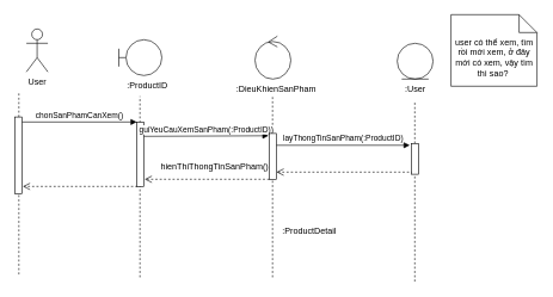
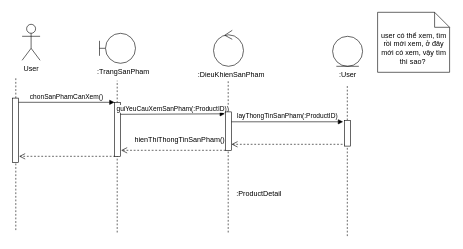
  <mxCell id="0" />
  <mxCell id="1" parent="0" />
  <mxCell id="2" value="User" style="shape=umlActor;verticalLabelPosition=bottom;verticalAlign=top;html=1;outlineConnect=0;" vertex="1" parent="1"><mxGeometry x="36" y="40" width="30" height="60" as="geometry" /></mxCell>
  <mxCell id="3" value="" style="shape=umlBoundary;whiteSpace=wrap;html=1;" vertex="1" parent="1"><mxGeometry x="165" y="55" width="60" height="50" as="geometry" /></mxCell>
  <mxCell id="4" value="" style="ellipse;shape=umlControl;whiteSpace=wrap;html=1;" vertex="1" parent="1"><mxGeometry x="355" y="50" width="50" height="60" as="geometry" /></mxCell>
  <mxCell id="5" value="" style="ellipse;shape=umlEntity;whiteSpace=wrap;html=1;" vertex="1" parent="1"><mxGeometry x="553.5" y="60" width="50" height="50" as="geometry" /></mxCell>
- <mxCell id="6" value=":ProductID" style="text;html=1;strokeColor=none;fillColor=none;align=center;verticalAlign=middle;whiteSpace=wrap;rounded=0;" vertex="1" parent="1"><mxGeometry x="155" y="110" width="100" height="20" as="geometry" /></mxCell>
+ <mxCell id="6" value=":TrangSanPham" style="text;html=1;strokeColor=none;fillColor=none;align=center;verticalAlign=middle;whiteSpace=wrap;rounded=0;" vertex="1" parent="1"><mxGeometry x="155" y="110" width="100" height="20" as="geometry" /></mxCell>
  <mxCell id="7" value=":User" style="text;html=1;strokeColor=none;fillColor=none;align=center;verticalAlign=middle;whiteSpace=wrap;rounded=0;" vertex="1" parent="1"><mxGeometry x="528.5" y="114" width="100" height="20" as="geometry" /></mxCell>
  <mxCell id="8" value=":DieuKhienSanPham" style="text;html=1;strokeColor=none;fillColor=none;align=center;verticalAlign=middle;whiteSpace=wrap;rounded=0;" vertex="1" parent="1"><mxGeometry x="365" y="114" width="40" height="20" as="geometry" /></mxCell>
  <mxCell id="9" value="" style="endArrow=none;dashed=1;html=1;" edge="1" parent="1"><mxGeometry width="50" height="50" relative="1" as="geometry"><mxPoint x="194.5" y="387" as="sourcePoint" /><mxPoint x="194.5" y="134" as="targetPoint" /></mxGeometry></mxCell>
  <mxCell id="10" value="" style="endArrow=none;dashed=1;html=1;" edge="1" parent="1" source="15"><mxGeometry width="50" height="50" relative="1" as="geometry"><mxPoint x="25.5" y="383" as="sourcePoint" /><mxPoint x="25.5" y="130" as="targetPoint" /></mxGeometry></mxCell>
  <mxCell id="11" value="" style="endArrow=none;dashed=1;html=1;" edge="1" parent="1" source="19"><mxGeometry width="50" height="50" relative="1" as="geometry"><mxPoint x="379.5" y="387" as="sourcePoint" /><mxPoint x="379.5" y="134" as="targetPoint" /></mxGeometry></mxCell>
  <mxCell id="12" value="" style="endArrow=none;dashed=1;html=1;" edge="1" parent="1" source="23"><mxGeometry width="50" height="50" relative="1" as="geometry"><mxPoint x="578" y="393" as="sourcePoint" /><mxPoint x="578" y="140" as="targetPoint" /></mxGeometry></mxCell>
  <mxCell id="13" value="" style="html=1;points=[];perimeter=orthogonalPerimeter;" vertex="1" parent="1"><mxGeometry x="190" y="170" width="10" height="90" as="geometry" /></mxCell>
  <mxCell id="14" value="chonSanPhamCanXem()" style="html=1;verticalAlign=bottom;endArrow=block;entryX=0;entryY=0;" edge="1" target="13" parent="1"><mxGeometry relative="1" as="geometry"><mxPoint x="29" y="170" as="sourcePoint" /></mxGeometry></mxCell>
  <mxCell id="15" value="" style="html=1;points=[];perimeter=orthogonalPerimeter;" vertex="1" parent="1"><mxGeometry x="20" y="163" width="10" height="107" as="geometry" /></mxCell>
  <mxCell id="16" value="" style="endArrow=none;dashed=1;html=1;" edge="1" parent="1" target="15"><mxGeometry width="50" height="50" relative="1" as="geometry"><mxPoint x="25.5" y="383" as="sourcePoint" /><mxPoint x="25.5" y="130" as="targetPoint" /></mxGeometry></mxCell>
  <mxCell id="17" value="user có thể xem, tìm rồi mới xem, ở đây mới có xem, vậy tìm thì sao?&amp;nbsp;" style="shape=note2;boundedLbl=1;whiteSpace=wrap;html=1;size=25;verticalAlign=top;align=center;" vertex="1" parent="1"><mxGeometry x="628.5" y="20" width="120" height="100" as="geometry" /></mxCell>
  <mxCell id="18" value="guiYeuCauXemSanPham(:ProductID))" style="html=1;verticalAlign=bottom;endArrow=block;entryX=-0.1;entryY=0.05;entryDx=0;entryDy=0;entryPerimeter=0;" edge="1" parent="1" target="19"><mxGeometry relative="1" as="geometry"><mxPoint x="200" y="190" as="sourcePoint" /><mxPoint x="361" y="190" as="targetPoint" /></mxGeometry></mxCell>
  <mxCell id="19" value="" style="html=1;points=[];perimeter=orthogonalPerimeter;" vertex="1" parent="1"><mxGeometry x="375" y="186" width="10" height="64" as="geometry" /></mxCell>
  <mxCell id="20" value="" style="endArrow=none;dashed=1;html=1;" edge="1" parent="1" target="19"><mxGeometry width="50" height="50" relative="1" as="geometry"><mxPoint x="379.5" y="387" as="sourcePoint" /><mxPoint x="379.5" y="134" as="targetPoint" /></mxGeometry></mxCell>
  <mxCell id="21" value="layThongTinSanPham(:ProductID)" style="html=1;verticalAlign=bottom;endArrow=block;entryX=-0.25;entryY=0.058;entryDx=0;entryDy=0;entryPerimeter=0;" edge="1" parent="1" target="23"><mxGeometry relative="1" as="geometry"><mxPoint x="385" y="202.5" as="sourcePoint" /><mxPoint x="565" y="202.5" as="targetPoint" /></mxGeometry></mxCell>
  <mxCell id="22" value="" style="html=1;verticalAlign=bottom;endArrow=open;dashed=1;endSize=8;" edge="1" parent="1"><mxGeometry relative="1" as="geometry"><mxPoint x="385" y="240" as="targetPoint" /><mxPoint x="576" y="240" as="sourcePoint" /></mxGeometry></mxCell>
  <mxCell id="23" value="" style="html=1;points=[];perimeter=orthogonalPerimeter;" vertex="1" parent="1"><mxGeometry x="573.5" y="200" width="10" height="43" as="geometry" /></mxCell>
  <mxCell id="24" value="" style="endArrow=none;dashed=1;html=1;" edge="1" parent="1" target="23"><mxGeometry width="50" height="50" relative="1" as="geometry"><mxPoint x="578" y="393" as="sourcePoint" /><mxPoint x="578" y="140" as="targetPoint" /></mxGeometry></mxCell>
  <mxCell id="25" value=":ProductDetail" style="text;html=1;strokeColor=none;fillColor=none;align=center;verticalAlign=middle;whiteSpace=wrap;rounded=0;" vertex="1" parent="1"><mxGeometry x="411" y="313" width="40" height="20" as="geometry" /></mxCell>
  <mxCell id="26" value="" style="html=1;verticalAlign=bottom;endArrow=open;dashed=1;endSize=8;" edge="1" parent="1"><mxGeometry relative="1" as="geometry"><mxPoint x="201" y="250" as="targetPoint" /><mxPoint x="375" y="250" as="sourcePoint" /></mxGeometry></mxCell>
  <mxCell id="27" value="hienThiThongTinSanPham()" style="text;html=1;strokeColor=none;fillColor=none;align=center;verticalAlign=middle;whiteSpace=wrap;rounded=0;" vertex="1" parent="1"><mxGeometry x="279" y="223" width="40" height="20" as="geometry" /></mxCell>
  <mxCell id="28" value="" style="html=1;verticalAlign=bottom;endArrow=open;dashed=1;endSize=8;exitX=0.1;exitY=1;exitDx=0;exitDy=0;exitPerimeter=0;" edge="1" parent="1" source="13"><mxGeometry relative="1" as="geometry"><mxPoint x="31" y="260" as="targetPoint" /><mxPoint x="182" y="260.1" as="sourcePoint" /></mxGeometry></mxCell>
